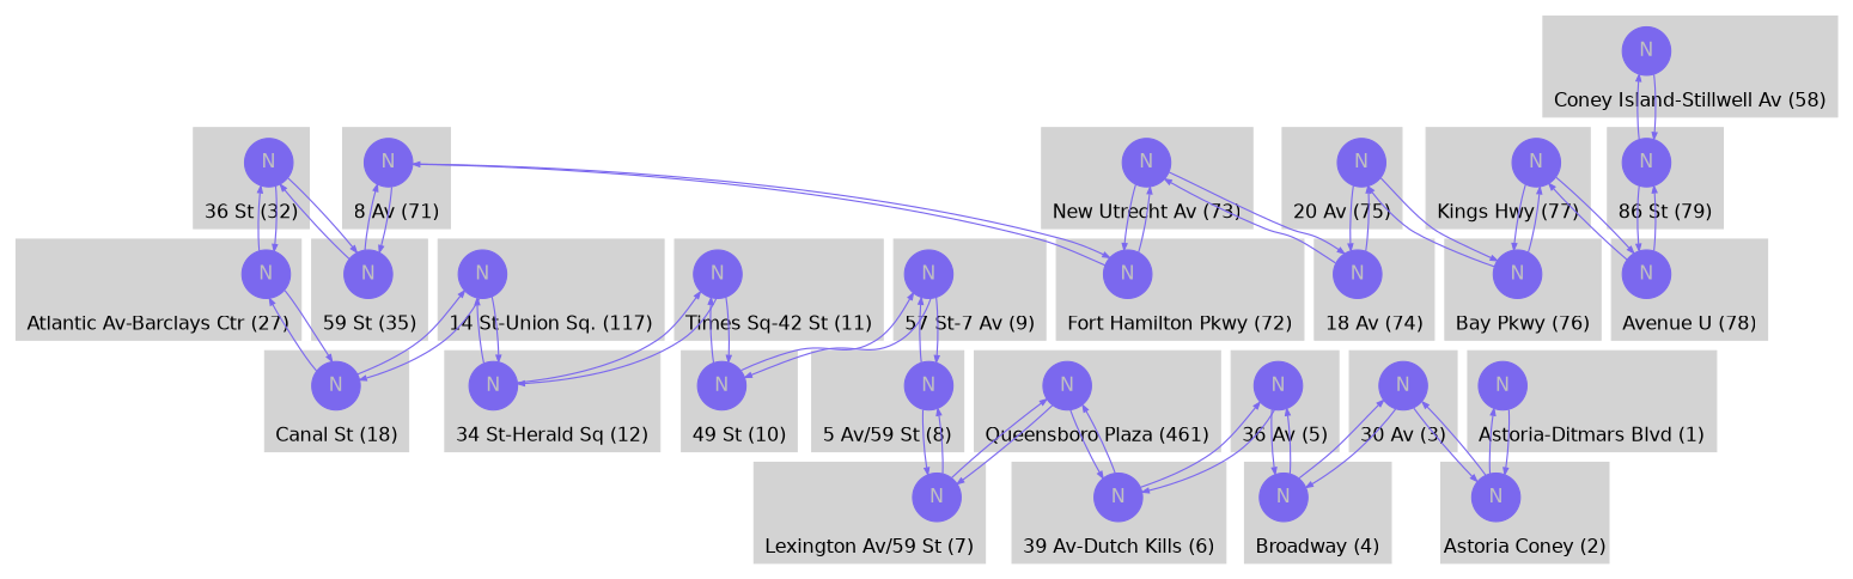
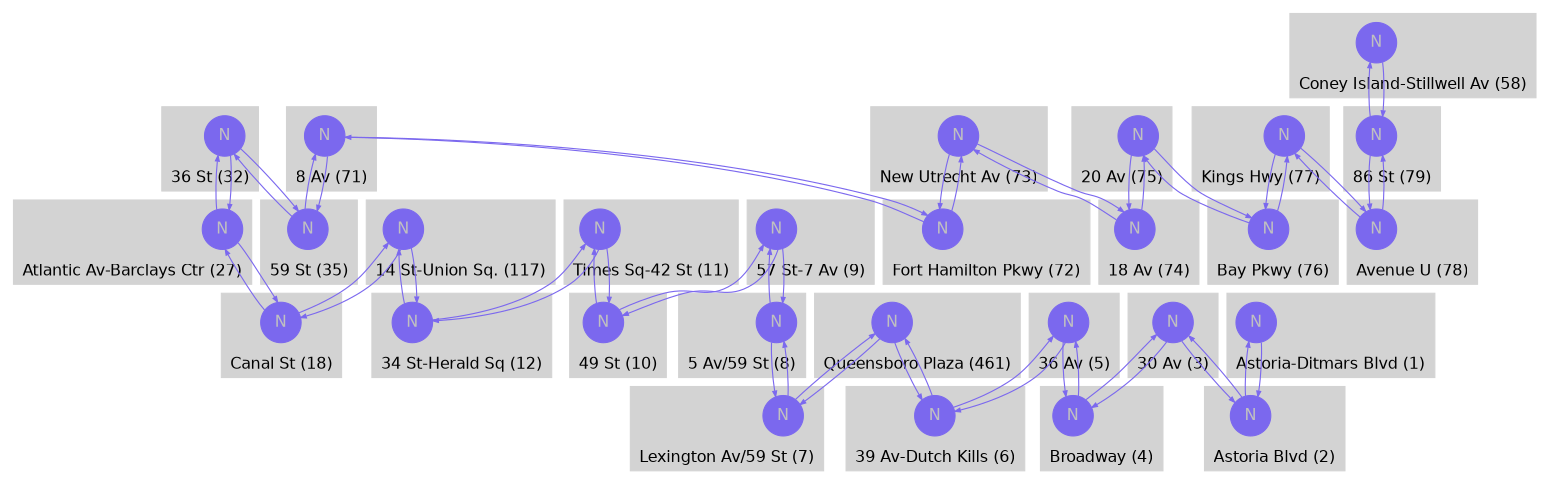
  digraph {
    fontname="DejaVu Sans"
    node [color=mediumslateblue fillcolor=mediumslateblue fontcolor=gray fontname="DejaVu Sans" labelloc=c penwidth=1 shape=circle style=filled]
    edge [arrowsize=0.5 color=mediumslateblue fontcolor=mediumslateblue fontname="DejaVu Sans" fontsize=8 penwidth=1]
    n1 [label=N]
    n2 [label=N]
    n3 [label=N]
    n4 [label=N]
    n5 [label=N]
    n6 [label=N]
    n7 [label=N]
    n8 [label=N]
    n9 [label=N]
    n10 [label=N]
    n11 [label=N]
    n12 [label=N]
    n13 [label=N]
    n14 [label=N]
    n15 [label=N]
    n16 [label=N]
    n17 [label=N]
    n18 [label=N]
    n19 [label=N]
    n20 [label=N]
    n21 [label=N]
    n22 [label=N]
    n23 [label=N]
    n24 [label=N]
    n25 [label=N]
    n26 [label=N]
    n27 [label=N]
    n28 [label=N]
    subgraph cluster_1 {
      color=lightgrey
      label="36 St (32)"
      labelloc=b
      style=filled
      n1
    }
    subgraph cluster_2 {
      color=lightgrey
      label="Coney Island-Stillwell Av (58)"
      labelloc=b
      style=filled
      n2
    }
    subgraph cluster_3 {
      color=lightgrey
      label="Atlantic Av-Barclays Ctr (27)"
      labelloc=b
      style=filled
      n3
    }
    subgraph cluster_4 {
      color=lightgrey
      label="14 St-Union Sq. (117)"
      labelloc=b
      style=filled
      n4
    }
    subgraph cluster_5 {
      color=lightgrey
      label="8 Av (71)"
      labelloc=b
      style=filled
      n5
    }
    subgraph cluster_6 {
      color=lightgrey
      label="Fort Hamilton Pkwy (72)"
      labelloc=b
      style=filled
      n6
    }
    subgraph cluster_7 {
      color=lightgrey
      label="New Utrecht Av (73)"
      labelloc=b
      style=filled
      n7
    }
    subgraph cluster_8 {
      color=lightgrey
      label="18 Av (74)"
      labelloc=b
      style=filled
      n8
    }
    subgraph cluster_9 {
      color=lightgrey
      label="20 Av (75)"
      labelloc=b
      style=filled
      n9
    }
    subgraph cluster_10 {
      color=lightgrey
      label="Bay Pkwy (76)"
      labelloc=b
      style=filled
      n10
    }
    subgraph cluster_11 {
      color=lightgrey
      label="Kings Hwy (77)"
      labelloc=b
      style=filled
      n11
    }
    subgraph cluster_12 {
      color=lightgrey
      label="Avenue U (78)"
      labelloc=b
      style=filled
      n12
    }
    subgraph cluster_13 {
      color=lightgrey
      label="86 St (79)"
      labelloc=b
      style=filled
      n13
    }
    subgraph cluster_14 {
      color=lightgrey
      label="Times Sq-42 St (11)"
      labelloc=b
      style=filled
      n14
    }
    subgraph cluster_15 {
      color=lightgrey
      label="57 St-7 Av (9)"
      labelloc=b
      style=filled
      n15
    }
    subgraph cluster_16 {
      color=lightgrey
      label="34 St-Herald Sq (12)"
      labelloc=b
      style=filled
      n16
    }
    subgraph cluster_17 {
      color=lightgrey
      label="59 St (35)"
      labelloc=b
      style=filled
      n17
    }
    subgraph cluster_18 {
      color=lightgrey
      label="49 St (10)"
      labelloc=b
      style=filled
      n18
    }
    subgraph cluster_19 {
      color=lightgrey
      label="Astoria-Ditmars Blvd (1)"
      labelloc=b
      style=filled
      n19
    }
    subgraph cluster_20 {
      color=lightgrey
-     label="Astoria Coney (2)"
+     label="Astoria Blvd (2)"
      labelloc=b
      style=filled
      n20
    }
    subgraph cluster_21 {
      color=lightgrey
      label="30 Av (3)"
      labelloc=b
      style=filled
      n21
    }
    subgraph cluster_22 {
      color=lightgrey
      label="Broadway (4)"
      labelloc=b
      style=filled
      n22
    }
    subgraph cluster_23 {
      color=lightgrey
      label="36 Av (5)"
      labelloc=b
      style=filled
      n23
    }
    subgraph cluster_24 {
      color=lightgrey
      label="39 Av-Dutch Kills (6)"
      labelloc=b
      style=filled
      n24
    }
    subgraph cluster_25 {
      color=lightgrey
      label="Queensboro Plaza (461)"
      labelloc=b
      style=filled
      n25
    }
    subgraph cluster_26 {
      color=lightgrey
      label="Lexington Av/59 St (7)"
      labelloc=b
      style=filled
      n26
    }
    subgraph cluster_27 {
      color=lightgrey
      label="5 Av/59 St (8)"
      labelloc=b
      style=filled
      n27
    }
    subgraph cluster_28 {
      color=lightgrey
      label="Canal St (18)"
      labelloc=b
      style=filled
      n28
    }
    n1 -> n3
    n1 -> n17
    n2 -> n13
    n3 -> n1
    n3 -> n28
    n4 -> n16
    n4 -> n28
    n5 -> n6
    n5 -> n17
    n6 -> n5
    n6 -> n7
    n7 -> n6
    n7 -> n8
    n8 -> n7
    n8 -> n9
    n9 -> n8
    n9 -> n10
    n10 -> n9
    n10 -> n11
    n11 -> n10
    n11 -> n12
    n12 -> n11
    n12 -> n13
    n13 -> n2
    n13 -> n12
    n14 -> n16
    n14 -> n18
    n15 -> n18
    n15 -> n27
    n16 -> n4
    n16 -> n14
    n17 -> n1
    n17 -> n5
    n18 -> n14
    n18 -> n15
    n19 -> n20
    n20 -> n19
    n20 -> n21
    n21 -> n20
    n21 -> n22
    n22 -> n21
    n22 -> n23
    n23 -> n22
    n23 -> n24
    n24 -> n23
    n24 -> n25
    n25 -> n24
    n25 -> n26
    n26 -> n25
    n26 -> n27
    n27 -> n15
    n27 -> n26
    n28 -> n3
    n28 -> n4
  }
